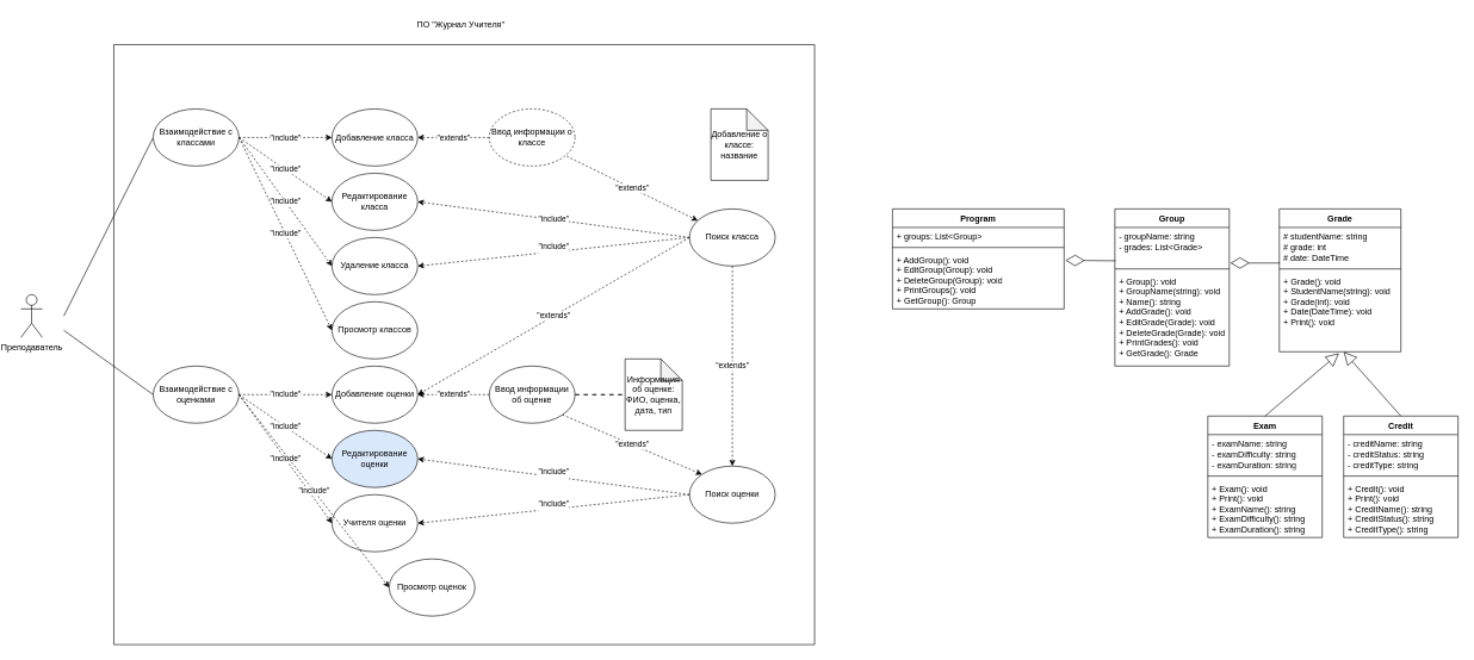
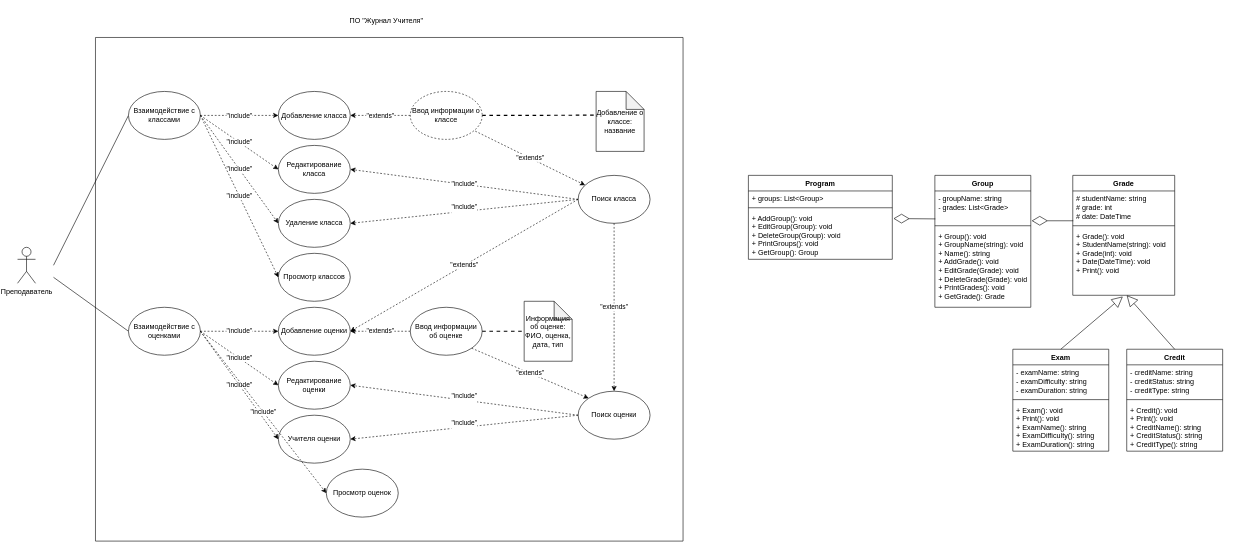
  <mxCell id="0" />
  <mxCell id="1" parent="0" />
  <mxCell id="2" value="Преподаватель" style="shape=umlActor;verticalLabelPosition=bottom;verticalAlign=top;html=1;outlineConnect=0;" parent="1" vertex="1"><mxGeometry x="20" y="412" width="30" height="60" as="geometry" /></mxCell>
  <mxCell id="3" value="" style="endArrow=none;html=1;rounded=0;entryX=0;entryY=0.5;entryDx=0;entryDy=0;" parent="1" target="24" edge="1"><mxGeometry width="50" height="50" relative="1" as="geometry"><mxPoint x="80" y="442" as="sourcePoint" /><mxPoint x="140" y="1242" as="targetPoint" /></mxGeometry></mxCell>
  <mxCell id="4" value="" style="endArrow=none;html=1;rounded=0;entryX=0;entryY=0.5;entryDx=0;entryDy=0;" parent="1" target="25" edge="1"><mxGeometry width="50" height="50" relative="1" as="geometry"><mxPoint x="80" y="462" as="sourcePoint" /><mxPoint y="1142" as="targetPoint" x="170" /></mxGeometry></mxCell>
  <mxCell id="5" value="" style="swimlane;startSize=0;" parent="1" vertex="1"><mxGeometry x="150" y="62" width="980" height="840" as="geometry" /></mxCell>
  <mxCell id="6" value="Добавление класса" style="ellipse;whiteSpace=wrap;html=1;" parent="5" vertex="1"><mxGeometry x="305" y="90" width="120" height="80" as="geometry" /></mxCell>
  <mxCell id="7" value="Редактирование класса" style="ellipse;whiteSpace=wrap;html=1;" parent="5" vertex="1"><mxGeometry x="305" y="180" width="120" height="80" as="geometry" /></mxCell>
  <mxCell id="8" value="Удаление класса" style="ellipse;whiteSpace=wrap;html=1;" parent="5" vertex="1"><mxGeometry x="305" y="270" width="120" height="80" as="geometry" /></mxCell>
  <mxCell id="9" value="Добавление оценки" style="ellipse;whiteSpace=wrap;html=1;" parent="5" vertex="1"><mxGeometry x="305" y="450" width="120" height="80" as="geometry" /></mxCell>
  <mxCell id="10" value="Учителя оценки" style="ellipse;whiteSpace=wrap;html=1;" parent="5" vertex="1"><mxGeometry x="305" y="630" width="120" height="80" as="geometry" /></mxCell>
- <mxCell id="11" value="Редактирование оценки" style="ellipse;whiteSpace=wrap;html=1;fillColor=#dae8fc;" parent="5" vertex="1"><mxGeometry x="305" y="540" width="120" height="80" as="geometry" /></mxCell>
+ <mxCell id="11" value="Редактирование оценки" style="ellipse;whiteSpace=wrap;html=1;" parent="5" vertex="1"><mxGeometry x="305" y="540" width="120" height="80" as="geometry" /></mxCell>
  <mxCell id="12" value="Просмотр оценок" style="ellipse;whiteSpace=wrap;html=1;" parent="5" vertex="1"><mxGeometry x="385" y="720" width="120" height="80" as="geometry" /></mxCell>
  <mxCell id="13" value="Просмотр классов" style="ellipse;whiteSpace=wrap;html=1;" parent="5" vertex="1"><mxGeometry x="305" y="360" width="120" height="80" as="geometry" /></mxCell>
  <mxCell id="14" value="Поиск класса" style="ellipse;whiteSpace=wrap;html=1;" parent="5" vertex="1"><mxGeometry x="805" y="230" width="120" height="80" as="geometry" /></mxCell>
  <mxCell id="15" value="Поиск оценки" style="ellipse;whiteSpace=wrap;html=1;" parent="5" vertex="1"><mxGeometry x="805" y="590" width="120" height="80" as="geometry" /></mxCell>
  <mxCell id="16" value="&quot;include&quot;" style="endArrow=classic;html=1;rounded=0;dashed=1;exitX=0;exitY=0.5;exitDx=0;exitDy=0;entryX=1;entryY=0.5;entryDx=0;entryDy=0;" parent="5" source="14" target="7" edge="1"><mxGeometry width="50" height="50" relative="1" as="geometry"><mxPoint x="505" y="310" as="sourcePoint" /><mxPoint x="555" y="260" as="targetPoint" /></mxGeometry></mxCell>
  <mxCell id="17" value="&#10;&lt;span style=&quot;color: rgb(0, 0, 0); font-family: Helvetica; font-size: 11px; font-style: normal; font-variant-ligatures: normal; font-variant-caps: normal; font-weight: 400; letter-spacing: normal; orphans: 2; text-align: center; text-indent: 0px; text-transform: none; widows: 2; word-spacing: 0px; -webkit-text-stroke-width: 0px; background-color: rgb(255, 255, 255); text-decoration-thickness: initial; text-decoration-style: initial; text-decoration-color: initial; float: none; display: inline !important;&quot;&gt;&quot;include&quot;&lt;/span&gt;&#10;&#10;" style="endArrow=classic;html=1;rounded=0;dashed=1;exitX=0;exitY=0.5;exitDx=0;exitDy=0;entryX=1;entryY=0.5;entryDx=0;entryDy=0;" parent="5" source="14" target="8" edge="1"><mxGeometry width="50" height="50" relative="1" as="geometry"><mxPoint x="595" y="310" as="sourcePoint" /><mxPoint x="435" y="230" as="targetPoint" /></mxGeometry></mxCell>
  <mxCell id="18" value="&#10;&lt;span style=&quot;color: rgb(0, 0, 0); font-family: Helvetica; font-size: 11px; font-style: normal; font-variant-ligatures: normal; font-variant-caps: normal; font-weight: 400; letter-spacing: normal; orphans: 2; text-align: center; text-indent: 0px; text-transform: none; widows: 2; word-spacing: 0px; -webkit-text-stroke-width: 0px; background-color: rgb(255, 255, 255); text-decoration-thickness: initial; text-decoration-style: initial; text-decoration-color: initial; float: none; display: inline !important;&quot;&gt;&quot;include&quot;&lt;/span&gt;&#10;&#10;" style="endArrow=classic;html=1;rounded=0;exitX=0;exitY=0.5;exitDx=0;exitDy=0;entryX=1;entryY=0.5;entryDx=0;entryDy=0;dashed=1;" parent="5" source="15" target="11" edge="1"><mxGeometry width="50" height="50" relative="1" as="geometry"><mxPoint x="415" y="530" as="sourcePoint" /><mxPoint x="465" y="480" as="targetPoint" /></mxGeometry></mxCell>
  <mxCell id="19" value="&#10;&lt;span style=&quot;color: rgb(0, 0, 0); font-family: Helvetica; font-size: 11px; font-style: normal; font-variant-ligatures: normal; font-variant-caps: normal; font-weight: 400; letter-spacing: normal; orphans: 2; text-align: center; text-indent: 0px; text-transform: none; widows: 2; word-spacing: 0px; -webkit-text-stroke-width: 0px; background-color: rgb(255, 255, 255); text-decoration-thickness: initial; text-decoration-style: initial; text-decoration-color: initial; float: none; display: inline !important;&quot;&gt;&quot;include&quot;&lt;/span&gt;&#10;&#10;" style="endArrow=classic;html=1;rounded=0;exitX=0;exitY=0.5;exitDx=0;exitDy=0;entryX=1;entryY=0.5;entryDx=0;entryDy=0;dashed=1;" parent="5" source="15" target="10" edge="1"><mxGeometry width="50" height="50" relative="1" as="geometry"><mxPoint x="535" y="560" as="sourcePoint" /><mxPoint x="435" y="590" as="targetPoint" /></mxGeometry></mxCell>
  <mxCell id="20" value="Ввод информации о классе" style="ellipse;whiteSpace=wrap;html=1;dashed=1;" parent="5" vertex="1"><mxGeometry x="525" y="90" width="120" height="80" as="geometry" /></mxCell>
  <mxCell id="21" value="Ввод информации об оценке" style="ellipse;whiteSpace=wrap;html=1;" parent="5" vertex="1"><mxGeometry x="525" y="450" width="120" height="80" as="geometry" /></mxCell>
  <mxCell id="22" value="&quot;extends&quot;" style="endArrow=classic;html=1;rounded=0;exitX=0;exitY=0.5;exitDx=0;exitDy=0;entryX=1;entryY=0.5;entryDx=0;entryDy=0;dashed=1;" parent="5" source="21" target="9" edge="1"><mxGeometry width="50" height="50" relative="1" as="geometry"><mxPoint x="535" y="640" as="sourcePoint" /><mxPoint x="435" y="590" as="targetPoint" /></mxGeometry></mxCell>
  <mxCell id="23" value="&quot;extends&quot;" style="endArrow=classic;html=1;rounded=0;exitX=0;exitY=0.5;exitDx=0;exitDy=0;entryX=1;entryY=0.5;entryDx=0;entryDy=0;dashed=1;" parent="5" source="20" target="6" edge="1"><mxGeometry width="50" height="50" relative="1" as="geometry"><mxPoint x="535" y="500" as="sourcePoint" /><mxPoint x="435" y="500" as="targetPoint" /></mxGeometry></mxCell>
  <mxCell id="24" value="Взаимодействие с классами" style="ellipse;whiteSpace=wrap;html=1;" parent="5" vertex="1"><mxGeometry x="55" y="90" width="120" height="80" as="geometry" /></mxCell>
  <mxCell id="25" value="Взаимодействие с оценками" style="ellipse;whiteSpace=wrap;html=1;" parent="5" vertex="1"><mxGeometry x="55" y="450" width="120" height="80" as="geometry" /></mxCell>
  <mxCell id="26" value="&quot;include&quot;" style="endArrow=classic;html=1;rounded=0;dashed=1;entryX=0;entryY=0.5;entryDx=0;entryDy=0;exitX=1;exitY=0.5;exitDx=0;exitDy=0;" parent="5" source="24" target="6" edge="1"><mxGeometry width="50" height="50" relative="1" as="geometry"><mxPoint x="255" y="170" as="sourcePoint" /><mxPoint x="435" y="230" as="targetPoint" /></mxGeometry></mxCell>
  <mxCell id="27" value="&quot;include&quot;" style="endArrow=classic;html=1;rounded=0;dashed=1;exitX=1;exitY=0.5;exitDx=0;exitDy=0;entryX=0;entryY=0.5;entryDx=0;entryDy=0;" parent="5" source="25" target="9" edge="1"><mxGeometry width="50" height="50" relative="1" as="geometry"><mxPoint x="345" y="170" as="sourcePoint" /><mxPoint x="275" y="170" as="targetPoint" /></mxGeometry></mxCell>
  <mxCell id="28" value="Добавление о классе: название" style="shape=note;whiteSpace=wrap;html=1;backgroundOutline=1;darkOpacity=0.05;" parent="5" vertex="1"><mxGeometry x="835" y="90" width="80" height="100" as="geometry" /></mxCell>
+ <mxCell id="29" value="" style="endArrow=none;dashed=1;html=1;strokeWidth=2;rounded=0;entryX=-0.005;entryY=0.396;entryDx=0;entryDy=0;entryPerimeter=0;" parent="5" source="20" target="28" edge="1"><mxGeometry width="50" height="50" relative="1" as="geometry"><mxPoint x="645" y="180" as="sourcePoint" /><mxPoint x="810" y="130" as="targetPoint" /></mxGeometry></mxCell>
  <mxCell id="30" value="Информация об оценке: ФИО, оценка, дата, тип" style="shape=note;whiteSpace=wrap;html=1;backgroundOutline=1;darkOpacity=0.05;" parent="5" vertex="1"><mxGeometry x="715" y="440" width="80" height="100" as="geometry" /></mxCell>
  <mxCell id="31" value="&quot;extends&quot;" style="endArrow=classic;html=1;rounded=0;exitX=0;exitY=0.5;exitDx=0;exitDy=0;entryX=1;entryY=0.5;entryDx=0;entryDy=0;dashed=1;" parent="5" source="14" target="9" edge="1"><mxGeometry width="50" height="50" relative="1" as="geometry"><mxPoint x="535" y="500" as="sourcePoint" /><mxPoint x="435" y="500" as="targetPoint" /></mxGeometry></mxCell>
  <mxCell id="32" value="&quot;extends&quot;" style="endArrow=classic;html=1;rounded=0;exitX=0.5;exitY=1;exitDx=0;exitDy=0;entryX=0.5;entryY=0;entryDx=0;entryDy=0;dashed=1;" parent="5" source="14" target="15" edge="1"><mxGeometry width="50" height="50" relative="1" as="geometry"><mxPoint x="815" y="280" as="sourcePoint" /><mxPoint x="435" y="500" as="targetPoint" /></mxGeometry></mxCell>
  <mxCell id="33" value="" style="endArrow=none;dashed=1;html=1;strokeWidth=2;rounded=0;entryX=0;entryY=0.5;entryDx=0;entryDy=0;entryPerimeter=0;exitX=1;exitY=0.5;exitDx=0;exitDy=0;" parent="5" source="21" target="30" edge="1"><mxGeometry width="50" height="50" relative="1" as="geometry"><mxPoint x="655" y="140" as="sourcePoint" /><mxPoint x="895" y="140" as="targetPoint" /></mxGeometry></mxCell>
  <mxCell id="34" value="&quot;extends&quot;" style="endArrow=classic;html=1;rounded=0;exitX=1;exitY=1;exitDx=0;exitDy=0;entryX=0;entryY=0;entryDx=0;entryDy=0;dashed=1;" parent="5" source="21" target="15" edge="1"><mxGeometry width="50" height="50" relative="1" as="geometry"><mxPoint x="875" y="320" as="sourcePoint" /><mxPoint x="875" y="600" as="targetPoint" /></mxGeometry></mxCell>
  <mxCell id="35" value="&quot;extends&quot;" style="endArrow=classic;html=1;rounded=0;exitX=0.903;exitY=0.827;exitDx=0;exitDy=0;dashed=1;exitPerimeter=0;" parent="5" source="20" target="14" edge="1"><mxGeometry width="50" height="50" relative="1" as="geometry"><mxPoint x="637" y="528" as="sourcePoint" /><mxPoint x="833" y="612" as="targetPoint" /></mxGeometry></mxCell>
  <mxCell id="36" value="&quot;include&quot;" style="endArrow=classic;html=1;rounded=0;dashed=1;entryX=0;entryY=0.5;entryDx=0;entryDy=0;exitX=1;exitY=0.5;exitDx=0;exitDy=0;" edge="1" parent="5" source="24" target="7"><mxGeometry width="50" height="50" relative="1" as="geometry"><mxPoint x="185" y="140" as="sourcePoint" /><mxPoint x="315" y="140" as="targetPoint" /></mxGeometry></mxCell>
  <mxCell id="37" value="&quot;include&quot;" style="endArrow=classic;html=1;rounded=0;dashed=1;entryX=0;entryY=0.5;entryDx=0;entryDy=0;exitX=1;exitY=0.5;exitDx=0;exitDy=0;" edge="1" parent="5" source="24" target="8"><mxGeometry width="50" height="50" relative="1" as="geometry"><mxPoint x="185" y="140" as="sourcePoint" /><mxPoint x="315" y="230" as="targetPoint" /></mxGeometry></mxCell>
  <mxCell id="38" value="&quot;include&quot;" style="endArrow=classic;html=1;rounded=0;dashed=1;entryX=0;entryY=0.5;entryDx=0;entryDy=0;exitX=1;exitY=0.5;exitDx=0;exitDy=0;" edge="1" parent="5" source="24" target="13"><mxGeometry width="50" height="50" relative="1" as="geometry"><mxPoint x="185" y="140" as="sourcePoint" /><mxPoint x="315" y="320" as="targetPoint" /></mxGeometry></mxCell>
  <mxCell id="39" value="&quot;include&quot;" style="endArrow=classic;html=1;rounded=0;dashed=1;exitX=1;exitY=0.5;exitDx=0;exitDy=0;entryX=0;entryY=0.5;entryDx=0;entryDy=0;" edge="1" parent="5" source="25" target="11"><mxGeometry width="50" height="50" relative="1" as="geometry"><mxPoint x="185" y="500" as="sourcePoint" /><mxPoint x="315" y="500" as="targetPoint" /></mxGeometry></mxCell>
  <mxCell id="40" value="&quot;include&quot;" style="endArrow=classic;html=1;rounded=0;dashed=1;exitX=1;exitY=0.5;exitDx=0;exitDy=0;entryX=0;entryY=0.5;entryDx=0;entryDy=0;" edge="1" parent="5" source="25" target="10"><mxGeometry width="50" height="50" relative="1" as="geometry"><mxPoint x="185" y="500" as="sourcePoint" /><mxPoint x="315" y="590" as="targetPoint" /></mxGeometry></mxCell>
  <mxCell id="41" value="&quot;include&quot;" style="endArrow=classic;html=1;rounded=0;dashed=1;exitX=1;exitY=0.5;exitDx=0;exitDy=0;entryX=0;entryY=0.5;entryDx=0;entryDy=0;" edge="1" parent="5" source="25" target="12"><mxGeometry width="50" height="50" relative="1" as="geometry"><mxPoint x="185" y="500" as="sourcePoint" /><mxPoint x="315" y="680" as="targetPoint" /></mxGeometry></mxCell>
  <mxCell id="42" value="ПО &quot;Журнал Учителя&quot;" style="text;html=1;align=center;verticalAlign=middle;resizable=0;points=[];autosize=1;strokeColor=none;fillColor=none;" parent="1" vertex="1"><mxGeometry x="560" y="20" width="150" height="30" as="geometry" /></mxCell>
  <mxCell id="43" value="Group" style="swimlane;fontStyle=1;align=center;verticalAlign=top;childLayout=stackLayout;horizontal=1;startSize=26;horizontalStack=0;resizeParent=1;resizeParentMax=0;resizeLast=0;collapsible=1;marginBottom=0;whiteSpace=wrap;html=1;" parent="1" vertex="1"><mxGeometry x="1550" y="292" width="160" height="220" as="geometry" /></mxCell>
  <mxCell id="44" value="- groupName: string&lt;br&gt;- grades:&amp;nbsp;List&amp;lt;Grade&amp;gt;" style="text;strokeColor=none;fillColor=none;align=left;verticalAlign=top;spacingLeft=4;spacingRight=4;overflow=hidden;rotatable=0;points=[[0,0.5],[1,0.5]];portConstraint=eastwest;whiteSpace=wrap;html=1;" parent="43" vertex="1"><mxGeometry y="26" width="160" height="54" as="geometry" /></mxCell>
  <mxCell id="45" value="" style="line;strokeWidth=1;fillColor=none;align=left;verticalAlign=middle;spacingTop=-1;spacingLeft=3;spacingRight=3;rotatable=0;labelPosition=right;points=[];portConstraint=eastwest;strokeColor=inherit;" parent="43" vertex="1"><mxGeometry y="80" width="160" height="8" as="geometry" /></mxCell>
  <mxCell id="46" value="+ Group(): void&lt;br&gt;+ GroupName(string): void&lt;br&gt;+ Name(): string&lt;br&gt;+ AddGrade(): void&lt;br&gt;+ EditGrade(Grade): void&lt;br&gt;+ DeleteGrade(Grade): void&lt;br&gt;+ PrintGrades(): void&lt;br&gt;+ GetGrade(): Grade" style="text;strokeColor=none;fillColor=none;align=left;verticalAlign=top;spacingLeft=4;spacingRight=4;overflow=hidden;rotatable=0;points=[[0,0.5],[1,0.5]];portConstraint=eastwest;whiteSpace=wrap;html=1;" parent="43" vertex="1"><mxGeometry y="88" width="160" height="132" as="geometry" /></mxCell>
  <mxCell id="47" value="Grade" style="swimlane;fontStyle=1;align=center;verticalAlign=top;childLayout=stackLayout;horizontal=1;startSize=26;horizontalStack=0;resizeParent=1;resizeParentMax=0;resizeLast=0;collapsible=1;marginBottom=0;whiteSpace=wrap;html=1;" parent="1" vertex="1"><mxGeometry x="1780" y="292" width="170" height="200" as="geometry" /></mxCell>
  <mxCell id="48" value="# studentName: string&lt;br&gt;# grade: int&lt;br&gt;# date: DateTime" style="text;strokeColor=none;fillColor=none;align=left;verticalAlign=top;spacingLeft=4;spacingRight=4;overflow=hidden;rotatable=0;points=[[0,0.5],[1,0.5]];portConstraint=eastwest;whiteSpace=wrap;html=1;" parent="47" vertex="1"><mxGeometry y="26" width="170" height="54" as="geometry" /></mxCell>
  <mxCell id="49" value="" style="line;strokeWidth=1;fillColor=none;align=left;verticalAlign=middle;spacingTop=-1;spacingLeft=3;spacingRight=3;rotatable=0;labelPosition=right;points=[];portConstraint=eastwest;strokeColor=inherit;" parent="47" vertex="1"><mxGeometry y="80" width="170" height="8" as="geometry" /></mxCell>
  <mxCell id="50" value="+ Grade(): void&lt;br&gt;+ StudentName(string): void&lt;br&gt;+ Grade(int): void&lt;br&gt;+ Date(DateTime): void&lt;br&gt;+ Print(): void" style="text;strokeColor=none;fillColor=none;align=left;verticalAlign=top;spacingLeft=4;spacingRight=4;overflow=hidden;rotatable=0;points=[[0,0.5],[1,0.5]];portConstraint=eastwest;whiteSpace=wrap;html=1;" parent="47" vertex="1"><mxGeometry y="88" width="170" height="112" as="geometry" /></mxCell>
  <mxCell id="51" value="Exam" style="swimlane;fontStyle=1;align=center;verticalAlign=top;childLayout=stackLayout;horizontal=1;startSize=26;horizontalStack=0;resizeParent=1;resizeParentMax=0;resizeLast=0;collapsible=1;marginBottom=0;whiteSpace=wrap;html=1;" parent="1" vertex="1"><mxGeometry x="1680" y="582" width="160" height="170" as="geometry" /></mxCell>
  <mxCell id="52" value="- examName: string&lt;br&gt;- examDifficulty: string&lt;br&gt;- examDuration: string" style="text;strokeColor=none;fillColor=none;align=left;verticalAlign=top;spacingLeft=4;spacingRight=4;overflow=hidden;rotatable=0;points=[[0,0.5],[1,0.5]];portConstraint=eastwest;whiteSpace=wrap;html=1;" parent="51" vertex="1"><mxGeometry y="26" width="160" height="54" as="geometry" /></mxCell>
  <mxCell id="53" value="" style="line;strokeWidth=1;fillColor=none;align=left;verticalAlign=middle;spacingTop=-1;spacingLeft=3;spacingRight=3;rotatable=0;labelPosition=right;points=[];portConstraint=eastwest;strokeColor=inherit;" parent="51" vertex="1"><mxGeometry y="80" width="160" height="8" as="geometry" /></mxCell>
  <mxCell id="54" value="+ Exam(): void&lt;br&gt;+ Print(): void&lt;br&gt;+ ExamName(): string&lt;br&gt;+ ExamDifficulty(): string&lt;br&gt;+ ExamDuration(): string" style="text;strokeColor=none;fillColor=none;align=left;verticalAlign=top;spacingLeft=4;spacingRight=4;overflow=hidden;rotatable=0;points=[[0,0.5],[1,0.5]];portConstraint=eastwest;whiteSpace=wrap;html=1;" parent="51" vertex="1"><mxGeometry y="88" width="160" height="82" as="geometry" /></mxCell>
  <mxCell id="55" value="Credit" style="swimlane;fontStyle=1;align=center;verticalAlign=top;childLayout=stackLayout;horizontal=1;startSize=26;horizontalStack=0;resizeParent=1;resizeParentMax=0;resizeLast=0;collapsible=1;marginBottom=0;whiteSpace=wrap;html=1;" parent="1" vertex="1"><mxGeometry x="1870" y="582" width="160" height="170" as="geometry" /></mxCell>
  <mxCell id="56" value="- creditName: string&lt;br&gt;- creditStatus: string&lt;br&gt;- creditType: string" style="text;strokeColor=none;fillColor=none;align=left;verticalAlign=top;spacingLeft=4;spacingRight=4;overflow=hidden;rotatable=0;points=[[0,0.5],[1,0.5]];portConstraint=eastwest;whiteSpace=wrap;html=1;" parent="55" vertex="1"><mxGeometry y="26" width="160" height="54" as="geometry" /></mxCell>
  <mxCell id="57" value="" style="line;strokeWidth=1;fillColor=none;align=left;verticalAlign=middle;spacingTop=-1;spacingLeft=3;spacingRight=3;rotatable=0;labelPosition=right;points=[];portConstraint=eastwest;strokeColor=inherit;" parent="55" vertex="1"><mxGeometry y="80" width="160" height="8" as="geometry" /></mxCell>
  <mxCell id="58" value="+ Credit(): void&lt;br&gt;+ Print(): void&lt;br&gt;+ CreditName(): string&lt;br style=&quot;border-color: var(--border-color);&quot;&gt;+ CreditStatus(): string&lt;br style=&quot;border-color: var(--border-color);&quot;&gt;+ CreditType(): string" style="text;strokeColor=none;fillColor=none;align=left;verticalAlign=top;spacingLeft=4;spacingRight=4;overflow=hidden;rotatable=0;points=[[0,0.5],[1,0.5]];portConstraint=eastwest;whiteSpace=wrap;html=1;" parent="55" vertex="1"><mxGeometry y="88" width="160" height="82" as="geometry" /></mxCell>
  <mxCell id="59" value="Program" style="swimlane;fontStyle=1;align=center;verticalAlign=top;childLayout=stackLayout;horizontal=1;startSize=26;horizontalStack=0;resizeParent=1;resizeParentMax=0;resizeLast=0;collapsible=1;marginBottom=0;whiteSpace=wrap;html=1;" parent="1" vertex="1"><mxGeometry x="1239" y="292" width="240" height="140" as="geometry" /></mxCell>
  <mxCell id="60" value="+ groups: List&amp;lt;Group&amp;gt;" style="text;strokeColor=none;fillColor=none;align=left;verticalAlign=top;spacingLeft=4;spacingRight=4;overflow=hidden;rotatable=0;points=[[0,0.5],[1,0.5]];portConstraint=eastwest;whiteSpace=wrap;html=1;" parent="59" vertex="1"><mxGeometry y="26" width="240" height="24" as="geometry" /></mxCell>
  <mxCell id="61" value="" style="line;strokeWidth=1;fillColor=none;align=left;verticalAlign=middle;spacingTop=-1;spacingLeft=3;spacingRight=3;rotatable=0;labelPosition=right;points=[];portConstraint=eastwest;strokeColor=inherit;" parent="59" vertex="1"><mxGeometry y="50" width="240" height="8" as="geometry" /></mxCell>
  <mxCell id="62" value="+ AddGroup(): void&lt;br&gt;+ EditGroup(Group): void&lt;br&gt;+ DeleteGroup(Group): void&lt;br&gt;+ PrintGroups(): void&lt;br&gt;+ GetGroup(): Group" style="text;strokeColor=none;fillColor=none;align=left;verticalAlign=top;spacingLeft=4;spacingRight=4;overflow=hidden;rotatable=0;points=[[0,0.5],[1,0.5]];portConstraint=eastwest;whiteSpace=wrap;html=1;" parent="59" vertex="1"><mxGeometry y="58" width="240" height="82" as="geometry" /></mxCell>
  <mxCell id="63" value="" style="endArrow=block;endSize=16;endFill=0;html=1;rounded=0;exitX=0.5;exitY=0;exitDx=0;exitDy=0;entryX=0.491;entryY=1.018;entryDx=0;entryDy=0;entryPerimeter=0;" parent="1" source="51" target="50" edge="1"><mxGeometry width="160" relative="1" as="geometry"><mxPoint x="1790" y="552" as="sourcePoint" /><mxPoint x="1950" y="552" as="targetPoint" /></mxGeometry></mxCell>
  <mxCell id="64" value="" style="endArrow=block;endSize=16;endFill=0;html=1;rounded=0;exitX=0.5;exitY=0;exitDx=0;exitDy=0;" parent="1" source="55" edge="1"><mxGeometry width="160" relative="1" as="geometry"><mxPoint x="1770" y="592" as="sourcePoint" /><mxPoint x="1870" y="492" as="targetPoint" /></mxGeometry></mxCell>
  <mxCell id="65" value="" style="endArrow=diamondThin;endFill=0;endSize=24;html=1;rounded=0;exitX=0.005;exitY=0.863;exitDx=0;exitDy=0;exitPerimeter=0;entryX=1.008;entryY=0.171;entryDx=0;entryDy=0;entryPerimeter=0;" edge="1" parent="1" source="44" target="62"><mxGeometry width="160" relative="1" as="geometry"><mxPoint x="1460" y="472" as="sourcePoint" /><mxPoint x="1620" y="472" as="targetPoint" /></mxGeometry></mxCell>
  <mxCell id="66" value="" style="endArrow=diamondThin;endFill=0;endSize=24;html=1;rounded=0;exitX=0.005;exitY=0.921;exitDx=0;exitDy=0;exitPerimeter=0;entryX=1.009;entryY=0.921;entryDx=0;entryDy=0;entryPerimeter=0;" edge="1" parent="1" source="48" target="44"><mxGeometry width="160" relative="1" as="geometry"><mxPoint x="1561" y="375" as="sourcePoint" /><mxPoint x="1491" y="374" as="targetPoint" /></mxGeometry></mxCell>
